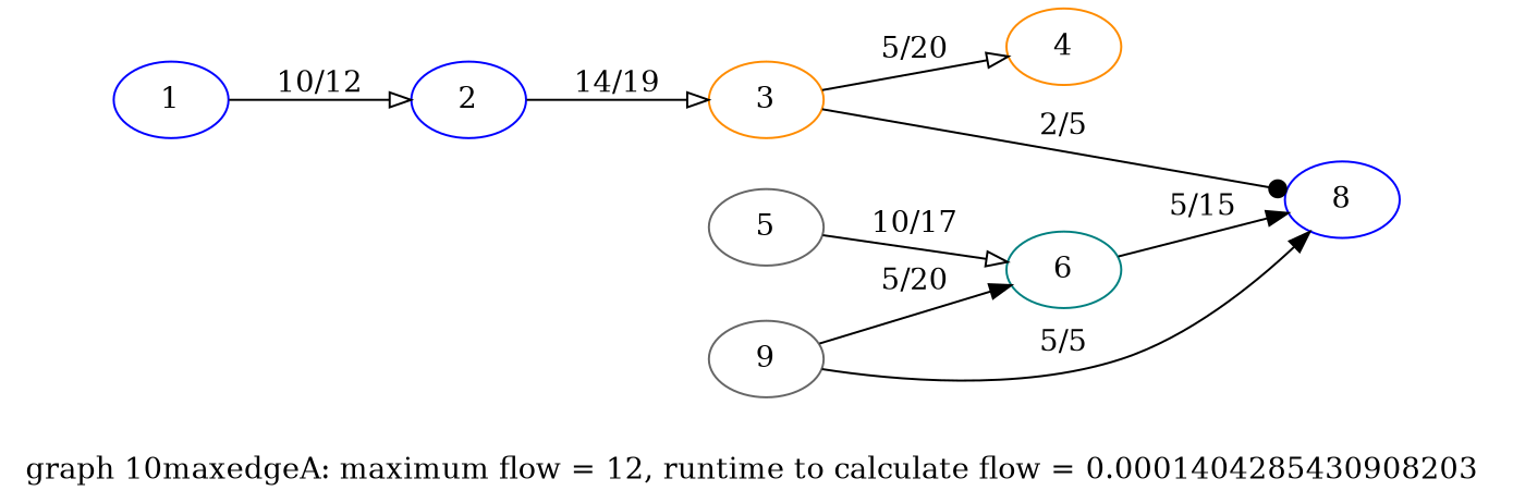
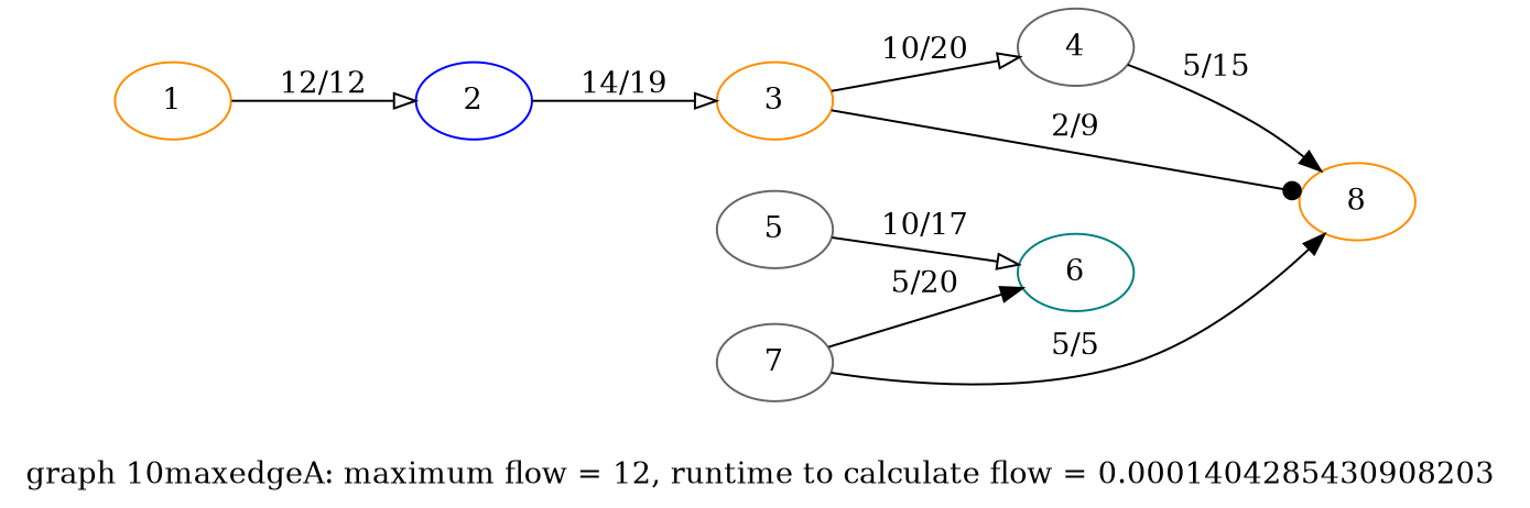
  digraph {
    label="graph 10maxedgeA: maximum flow = 12, runtime to calculate flow = 0.0001404285430908203 "
    rankdir=LR
    node [color=darkorange]
    edge [arrowhead=onormal]
-   1 [color=blue]
+   1
    2 [color=blue]
    3
-   4
-   8 [color=blue]
+   4 [color=gray40]
+   8
    6 [color=teal]
    5 [color=gray40]
-   7 [color=gray40 label=9]
-   1 -> 2 [label=" 10/12 "]
+   7 [color=gray40]
+   1 -> 2 [label=" 12/12 "]
    2 -> 3 [label=" 14/19 "]
-   3 -> 4 [label=" 5/20 "]
-   3 -> 8 [arrowhead=dot label=" 2/5 "]
-   6 -> 8 [arrowhead=normal label=" 5/15 "]
+   3 -> 4 [label=" 10/20 "]
+   3 -> 8 [arrowhead=dot label=" 2/9 "]
+   4 -> 8 [arrowhead=normal label=" 5/15 "]
    5 -> 6 [label=" 10/17 "]
    7 -> 8 [arrowhead=normal label=" 5/5 "]
    7 -> 6 [arrowhead=normal label=" 5/20 "]
  }
